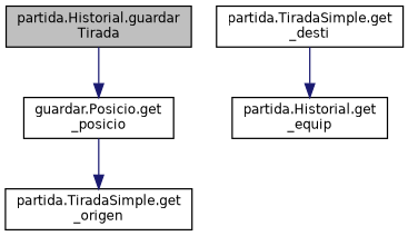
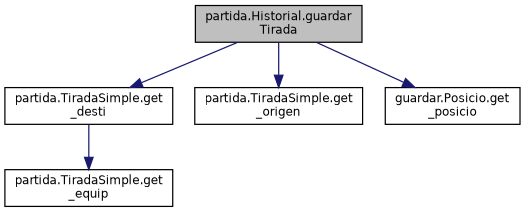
  digraph {
    rankdir=TB
    node [color=black fillcolor=white fontname=Helvetica fontsize=10 shape=record style=filled]
    edge [color=midnightblue fontname=Helvetica fontsize=10 labelfontname=Helvetica labelfontsize=10 style=solid]
    n1 [fillcolor=grey75 fontcolor=black height=0.2 label="partida.Historial.guardar\lTirada" width=0.4]
    n2 [height=0.2 label="partida.TiradaSimple.get\l_desti" width=0.4]
    n3 [height=0.2 label="partida.TiradaSimple.get\l_origen" width=0.4]
    n4 [height=0.2 label="guardar.Posicio.get\l_posicio" width=0.4]
-   n5 [height=0.2 label="partida.Historial.get\l_equip" width=0.4]
-   n4 -> n3
+   n5 [height=0.2 label="partida.TiradaSimple.get\l_equip" width=0.4]
+   n1 -> n2
+   n1 -> n3
    n1 -> n4
    n2 -> n5
  }
